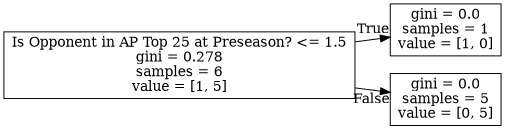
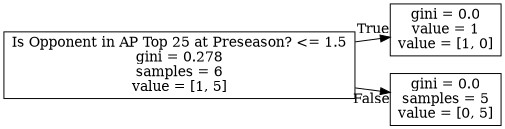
  digraph {
    rankdir=LR
    node [shape=box]
    edge [labeldistance=2.5]
    n1 [label="Is Opponent in AP Top 25 at Preseason? <= 1.5\ngini = 0.278\nsamples = 6\nvalue = [1, 5]"]
-   n2 [label="gini = 0.0\nsamples = 1\nvalue = [1, 0]"]
+   n2 [label="gini = 0.0\nvalue = 1\nvalue = [1, 0]"]
    n3 [label="gini = 0.0\nsamples = 5\nvalue = [0, 5]"]
    n1 -> n2 [headlabel=True labelangle=45]
    n1 -> n3 [headlabel=False labelangle=-45]
  }
